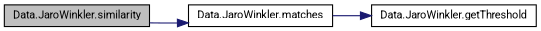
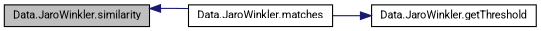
  digraph {
    fontname=Roboto
    rankdir=LR
    node [color=black fillcolor=white fontname=Roboto fontsize=10 shape=record style=filled]
    edge [color=midnightblue fontname=Roboto fontsize=10 labelfontname=Helvetica labelfontsize=10 style=solid]
    n1 [fillcolor=grey75 fontcolor=black height=0.2 label="Data.JaroWinkler.similarity" width=0.4]
    n2 [height=0.2 label="Data.JaroWinkler.matches" width=0.4]
    n3 [height=0.2 label="Data.JaroWinkler.getThreshold" width=0.4]
-   n1 -> n2
+   n2 -> n1
    n2 -> n3
  }
